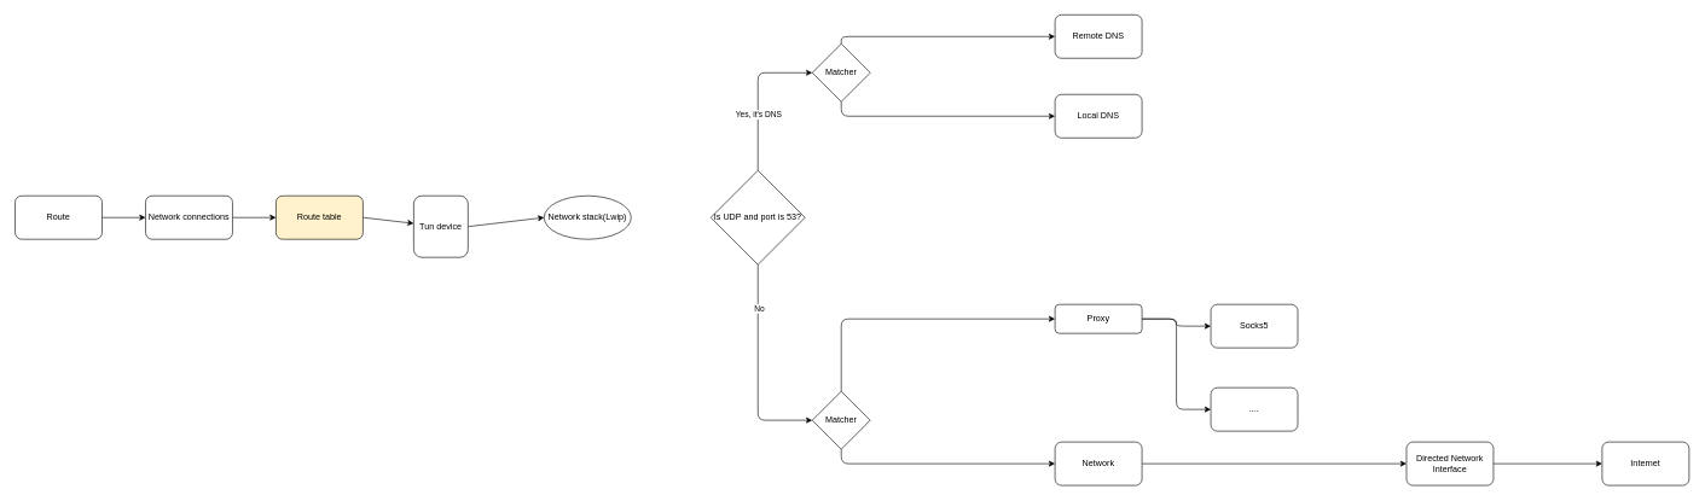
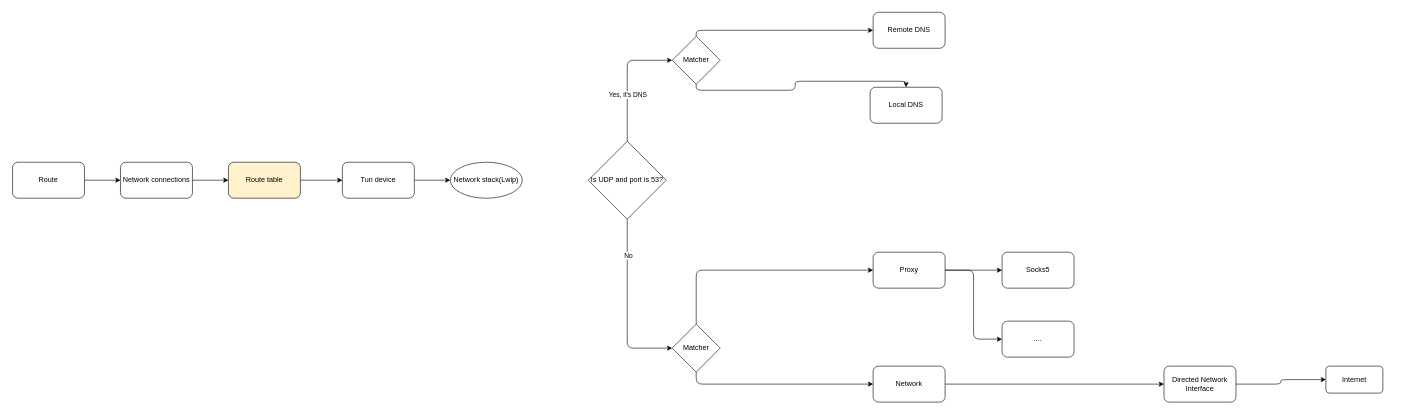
  <mxCell id="0" />
  <mxCell id="1" parent="0" />
  <mxCell id="2" style="edgeStyle=none;html=1;exitX=1;exitY=0.5;exitDx=0;exitDy=0;entryX=0;entryY=0.5;entryDx=0;entryDy=0;" parent="1" source="3" target="5" edge="1"><mxGeometry relative="1" as="geometry" /></mxCell>
  <mxCell id="3" value="Network connections" style="rounded=1;whiteSpace=wrap;html=1;" parent="1" vertex="1"><mxGeometry x="200" y="270" width="120" height="60" as="geometry" /></mxCell>
  <mxCell id="4" style="edgeStyle=none;html=1;exitX=1;exitY=0.5;exitDx=0;exitDy=0;" parent="1" source="5" target="7" edge="1"><mxGeometry relative="1" as="geometry" /></mxCell>
  <mxCell id="5" value="Route table" style="rounded=1;whiteSpace=wrap;html=1;fillColor=#fff2cc;" parent="1" vertex="1"><mxGeometry x="380" y="270" width="120" height="60" as="geometry" /></mxCell>
  <mxCell id="6" style="edgeStyle=none;html=1;exitX=1;exitY=0.5;exitDx=0;exitDy=0;entryX=0;entryY=0.5;entryDx=0;entryDy=0;" parent="1" source="7" target="8" edge="1"><mxGeometry relative="1" as="geometry" /></mxCell>
- <mxCell id="7" value="Tun device" style="rounded=1;whiteSpace=wrap;html=1;" parent="1" vertex="1"><mxGeometry x="570" y="270" width="75" height="85" as="geometry" /></mxCell>
+ <mxCell id="7" value="Tun device" style="rounded=1;whiteSpace=wrap;html=1;" parent="1" vertex="1"><mxGeometry x="570" y="270" width="120" height="60" as="geometry" /></mxCell>
  <mxCell id="8" value="Network stack(Lwip)" style="ellipse;whiteSpace=wrap;html=1;" parent="1" vertex="1"><mxGeometry x="750" y="270" width="120" height="60" as="geometry" /></mxCell>
  <mxCell id="9" style="edgeStyle=orthogonalEdgeStyle;html=1;exitX=0.5;exitY=0;exitDx=0;exitDy=0;entryX=0;entryY=0.5;entryDx=0;entryDy=0;" parent="1" source="13" target="18" edge="1"><mxGeometry relative="1" as="geometry" /></mxCell>
  <mxCell id="10" value="Yes, it's DNS" style="edgeLabel;html=1;align=center;verticalAlign=middle;resizable=0;points=[];" parent="9" vertex="1" connectable="0"><mxGeometry x="-0.254" y="1" relative="1" as="geometry"><mxPoint x="1" as="offset" /></mxGeometry></mxCell>
  <mxCell id="11" style="edgeStyle=orthogonalEdgeStyle;html=1;exitX=0.5;exitY=1;exitDx=0;exitDy=0;entryX=0;entryY=0.5;entryDx=0;entryDy=0;" parent="1" source="13" target="26" edge="1"><mxGeometry relative="1" as="geometry" /></mxCell>
  <mxCell id="12" value="No" style="edgeLabel;html=1;align=center;verticalAlign=middle;resizable=0;points=[];" parent="11" vertex="1" connectable="0"><mxGeometry x="-0.586" y="1" relative="1" as="geometry"><mxPoint as="offset" /></mxGeometry></mxCell>
  <mxCell id="13" value="Is UDP and port is 53?" style="rhombus;whiteSpace=wrap;html=1;" parent="1" vertex="1"><mxGeometry x="980" y="235" width="130" height="130" as="geometry" /></mxCell>
  <mxCell id="14" value="Remote DNS" style="rounded=1;whiteSpace=wrap;html=1;" parent="1" vertex="1"><mxGeometry x="1455" y="20" width="120" height="60" as="geometry" /></mxCell>
- <mxCell id="15" value="Local DNS" style="rounded=1;whiteSpace=wrap;html=1;" parent="1" vertex="1"><mxGeometry x="1455" y="130" width="120" height="60" as="geometry" /></mxCell>
+ <mxCell id="15" value="Local DNS" style="rounded=1;whiteSpace=wrap;html=1;" parent="1" vertex="1"><mxGeometry x="1450" y="145" width="120" height="60" as="geometry" /></mxCell>
  <mxCell id="16" style="edgeStyle=orthogonalEdgeStyle;html=1;exitX=0.5;exitY=0;exitDx=0;exitDy=0;entryX=0;entryY=0.5;entryDx=0;entryDy=0;" parent="1" source="18" target="14" edge="1"><mxGeometry relative="1" as="geometry" /></mxCell>
  <mxCell id="17" style="edgeStyle=orthogonalEdgeStyle;html=1;exitX=0.5;exitY=1;exitDx=0;exitDy=0;" parent="1" source="18" target="15" edge="1"><mxGeometry relative="1" as="geometry" /></mxCell>
  <mxCell id="18" value="Matcher" style="rhombus;whiteSpace=wrap;html=1;" parent="1" vertex="1"><mxGeometry x="1120" y="60" width="80" height="80" as="geometry" /></mxCell>
  <mxCell id="19" style="edgeStyle=orthogonalEdgeStyle;html=1;exitX=1;exitY=0.5;exitDx=0;exitDy=0;entryX=0;entryY=0.5;entryDx=0;entryDy=0;" parent="1" source="21" target="27" edge="1"><mxGeometry relative="1" as="geometry" /></mxCell>
  <mxCell id="20" style="edgeStyle=orthogonalEdgeStyle;html=1;exitX=1;exitY=0.5;exitDx=0;exitDy=0;entryX=0;entryY=0.5;entryDx=0;entryDy=0;" edge="1" parent="1" source="21" target="33"><mxGeometry relative="1" as="geometry" /></mxCell>
- <mxCell id="21" value="Proxy" style="rounded=1;whiteSpace=wrap;html=1;" parent="1" vertex="1"><mxGeometry x="1455" y="420" width="120" height="40" as="geometry" /></mxCell>
+ <mxCell id="21" value="Proxy" style="rounded=1;whiteSpace=wrap;html=1;" parent="1" vertex="1"><mxGeometry x="1455" y="420" width="120" height="60" as="geometry" /></mxCell>
  <mxCell id="22" style="edgeStyle=orthogonalEdgeStyle;html=1;exitX=1;exitY=0.5;exitDx=0;exitDy=0;" parent="1" source="23" target="29" edge="1"><mxGeometry relative="1" as="geometry" /></mxCell>
  <mxCell id="23" value="Network" style="rounded=1;whiteSpace=wrap;html=1;" parent="1" vertex="1"><mxGeometry x="1455" y="610" width="120" height="60" as="geometry" /></mxCell>
  <mxCell id="24" style="edgeStyle=orthogonalEdgeStyle;html=1;exitX=0.5;exitY=0;exitDx=0;exitDy=0;entryX=0;entryY=0.5;entryDx=0;entryDy=0;" parent="1" source="26" target="21" edge="1"><mxGeometry relative="1" as="geometry" /></mxCell>
  <mxCell id="25" style="edgeStyle=orthogonalEdgeStyle;html=1;exitX=0.5;exitY=1;exitDx=0;exitDy=0;" parent="1" source="26" target="23" edge="1"><mxGeometry relative="1" as="geometry" /></mxCell>
  <mxCell id="26" value="Matcher" style="rhombus;whiteSpace=wrap;html=1;" parent="1" vertex="1"><mxGeometry x="1120" y="540" width="80" height="80" as="geometry" /></mxCell>
  <mxCell id="27" value="Socks5" style="rounded=1;whiteSpace=wrap;html=1;" parent="1" vertex="1"><mxGeometry x="1670" y="420" width="120" height="60" as="geometry" /></mxCell>
  <mxCell id="28" style="edgeStyle=orthogonalEdgeStyle;html=1;exitX=1;exitY=0.5;exitDx=0;exitDy=0;" parent="1" source="29" target="30" edge="1"><mxGeometry relative="1" as="geometry" /></mxCell>
  <mxCell id="29" value="Directed Network Interface" style="rounded=1;whiteSpace=wrap;html=1;" parent="1" vertex="1"><mxGeometry x="1940" y="610" width="120" height="60" as="geometry" /></mxCell>
- <mxCell id="30" value="Internet" style="rounded=1;whiteSpace=wrap;html=1;" parent="1" vertex="1"><mxGeometry x="2210" y="610" width="120" height="60" as="geometry" /></mxCell>
+ <mxCell id="30" value="Internet" style="rounded=1;whiteSpace=wrap;html=1;" parent="1" vertex="1"><mxGeometry x="2210" y="610" width="95" height="45" as="geometry" /></mxCell>
  <mxCell id="31" style="edgeStyle=orthogonalEdgeStyle;html=1;exitX=1;exitY=0.5;exitDx=0;exitDy=0;entryX=0;entryY=0.5;entryDx=0;entryDy=0;" parent="1" source="32" target="3" edge="1"><mxGeometry relative="1" as="geometry" /></mxCell>
  <mxCell id="32" value="Route" style="rounded=1;whiteSpace=wrap;html=1;" parent="1" vertex="1"><mxGeometry x="20" y="270" width="120" height="60" as="geometry" /></mxCell>
  <mxCell id="33" value="...." style="rounded=1;whiteSpace=wrap;html=1;" vertex="1" parent="1"><mxGeometry x="1670" y="535" width="120" height="60" as="geometry" /></mxCell>
